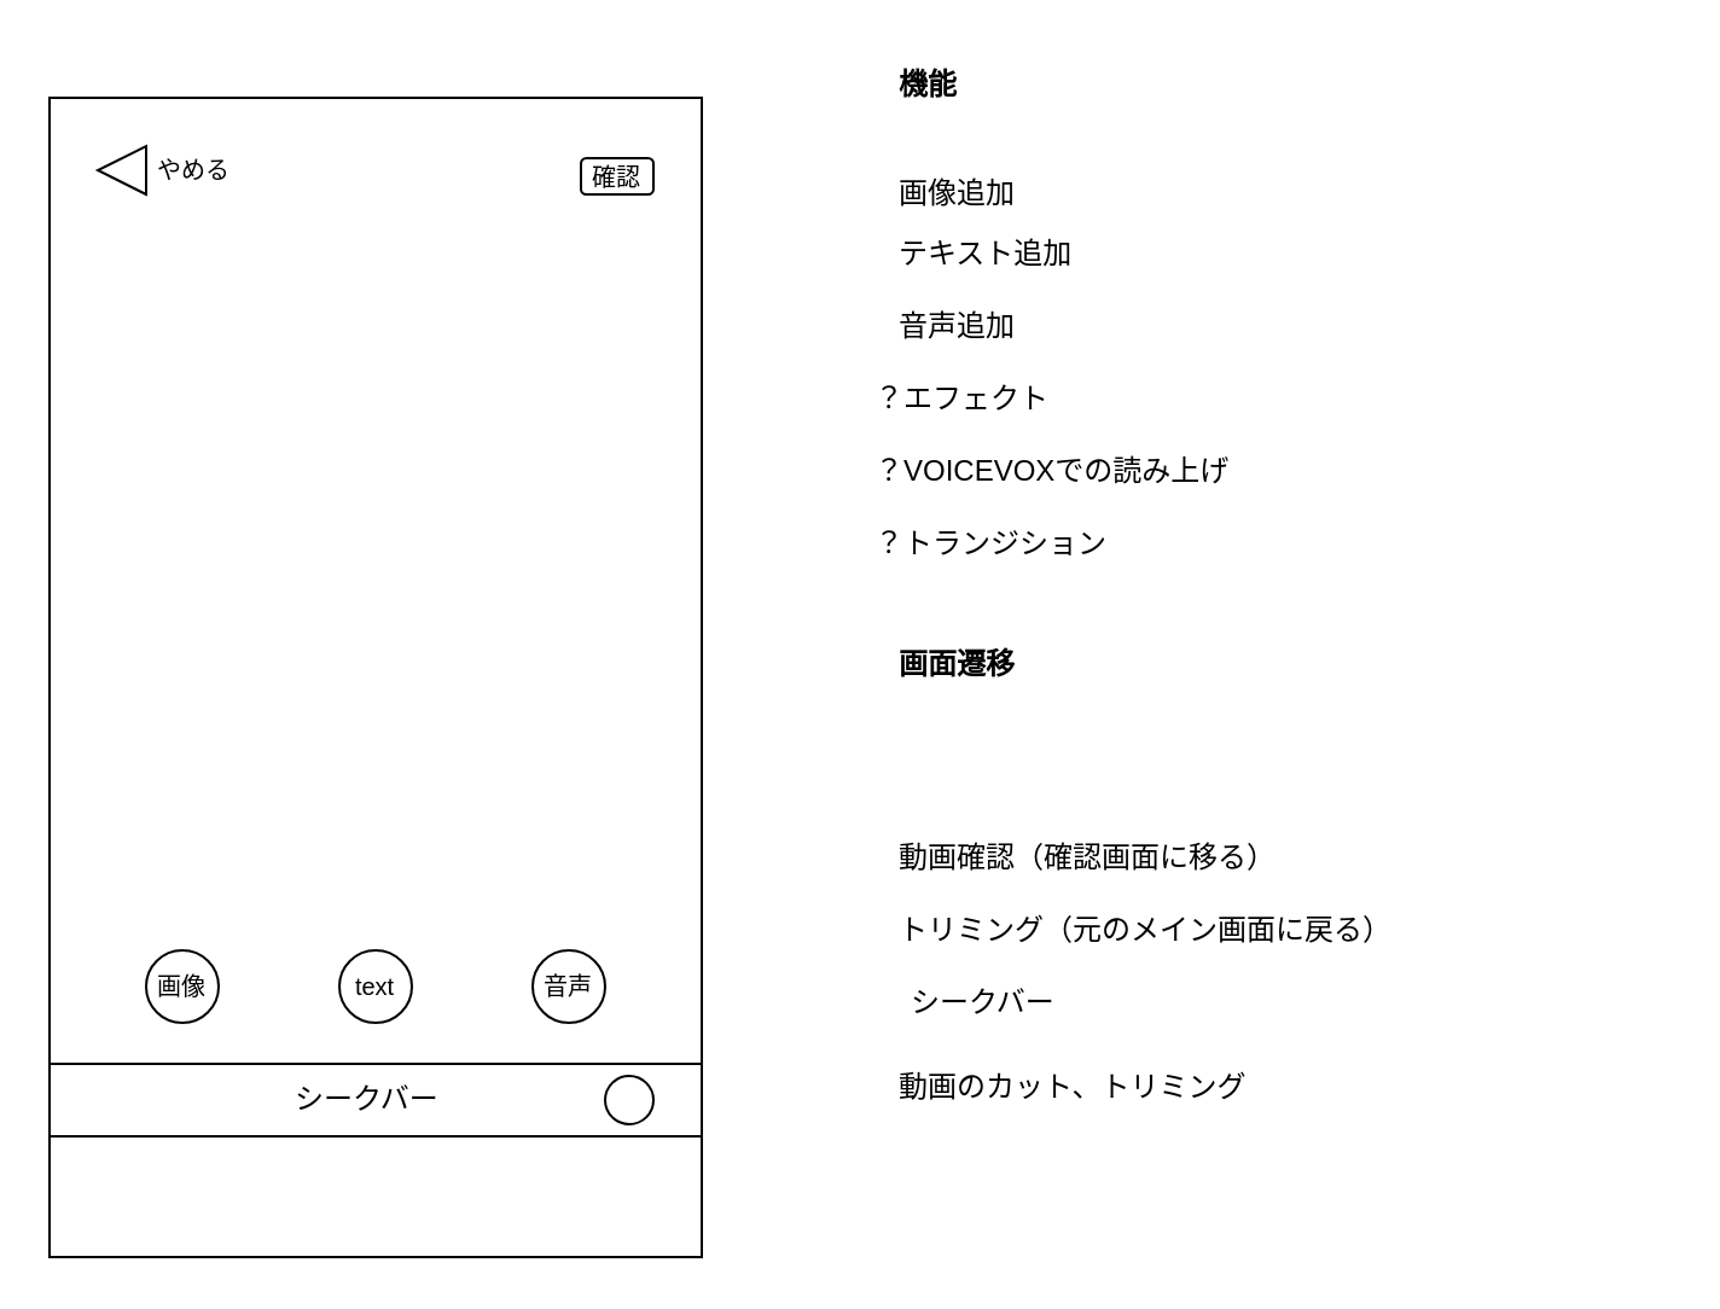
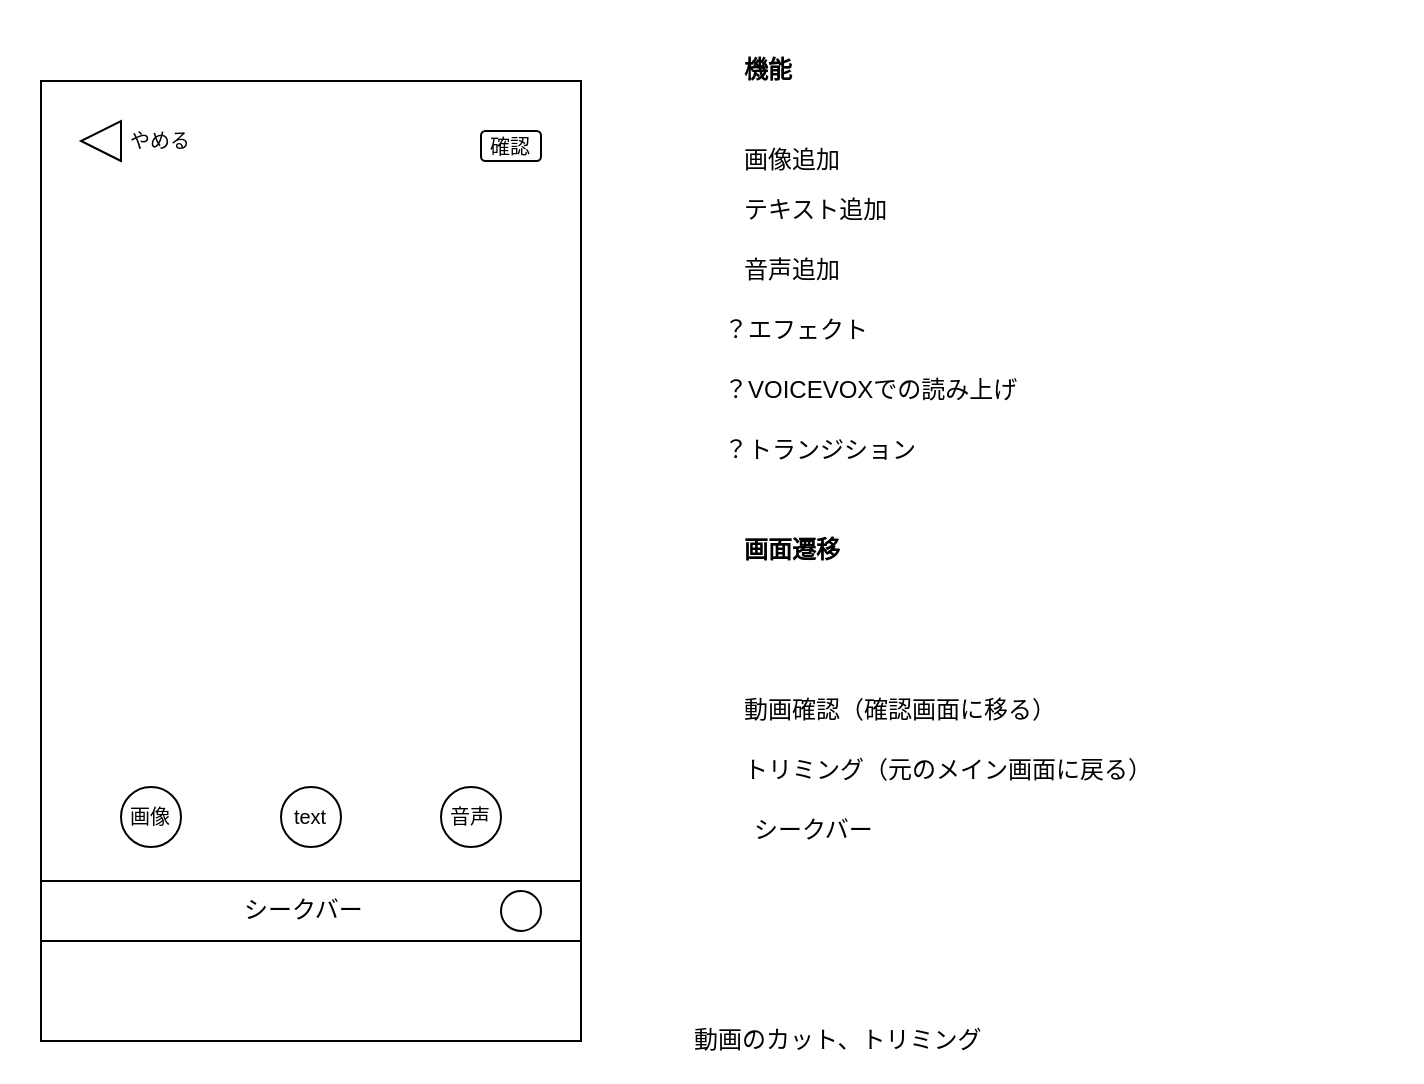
  <mxCell id="0" />
  <mxCell id="1" parent="0" />
  <mxCell id="2" value="音声追加" style="text;html=1;strokeColor=none;fillColor=none;align=left;verticalAlign=middle;whiteSpace=wrap;rounded=0;" parent="1" vertex="1"><mxGeometry x="370" y="120" width="60" height="30" as="geometry" /></mxCell>
  <mxCell id="3" value="" style="rounded=0;whiteSpace=wrap;html=1;fillColor=none;" parent="1" vertex="1"><mxGeometry x="20" y="40" width="270" height="480" as="geometry" /></mxCell>
  <mxCell id="4" value="&lt;b&gt;機能&lt;/b&gt;" style="text;html=1;strokeColor=none;fillColor=none;align=left;verticalAlign=middle;whiteSpace=wrap;rounded=0;" parent="1" vertex="1"><mxGeometry x="370" y="20" width="320" height="30" as="geometry" /></mxCell>
  <mxCell id="5" value="&lt;b&gt;画面遷移&lt;/b&gt;" style="text;html=1;strokeColor=none;fillColor=none;align=left;verticalAlign=middle;whiteSpace=wrap;rounded=0;" parent="1" vertex="1"><mxGeometry x="370" y="260" width="320" height="30" as="geometry" /></mxCell>
- <mxCell id="6" value="動画のカット、トリミング" style="text;html=1;strokeColor=none;fillColor=none;align=left;verticalAlign=middle;whiteSpace=wrap;rounded=0;" parent="1" vertex="1"><mxGeometry x="370" y="435" width="320" height="30" as="geometry" /></mxCell>
+ <mxCell id="6" value="動画のカット、トリミング" style="text;html=1;strokeColor=none;fillColor=none;align=left;verticalAlign=middle;whiteSpace=wrap;rounded=0;" parent="1" vertex="1"><mxGeometry x="345" y="505" width="320" height="30" as="geometry" /></mxCell>
  <mxCell id="7" value="テキスト追加" style="text;html=1;strokeColor=none;fillColor=none;align=left;verticalAlign=middle;whiteSpace=wrap;rounded=0;" parent="1" vertex="1"><mxGeometry x="370" y="90" width="80" height="30" as="geometry" /></mxCell>
  <mxCell id="8" value="画像追加&lt;span style=&quot;color: rgba(0, 0, 0, 0); font-family: monospace; font-size: 0px;&quot;&gt;%3CmxGraphModel%3E%3Croot%3E%3CmxCell%20id%3D%220%22%2F%3E%3CmxCell%20id%3D%221%22%20parent%3D%220%22%2F%3E%3CmxCell%20id%3D%222%22%20value%3D%22%E3%83%86%E3%82%AD%E3%82%B9%E3%83%88%E8%BF%BD%E5%8A%A0%22%20style%3D%22text%3Bhtml%3D1%3BstrokeColor%3Dnone%3BfillColor%3Dnone%3Balign%3Dleft%3BverticalAlign%3Dmiddle%3BwhiteSpace%3Dwrap%3Brounded%3D0%3B%22%20vertex%3D%221%22%20parent%3D%221%22%3E%3CmxGeometry%20x%3D%22440%22%20y%3D%22100%22%20width%3D%22320%22%20height%3D%2230%22%20as%3D%22geometry%22%2F%3E%3C%2FmxCell%3E%3C%2Froot%3E%3C%2FmxGraphModel%3E&lt;/span&gt;" style="text;html=1;strokeColor=none;fillColor=none;align=left;verticalAlign=middle;whiteSpace=wrap;rounded=0;" parent="1" vertex="1"><mxGeometry x="370" y="65" width="60" height="30" as="geometry" /></mxCell>
  <mxCell id="9" value="？エフェクト" style="text;html=1;strokeColor=none;fillColor=none;align=left;verticalAlign=middle;whiteSpace=wrap;rounded=0;" parent="1" vertex="1"><mxGeometry x="360" y="150" width="320" height="30" as="geometry" /></mxCell>
  <mxCell id="10" value="？VOICEVOXでの読み上げ" style="text;html=1;strokeColor=none;fillColor=none;align=left;verticalAlign=middle;whiteSpace=wrap;rounded=0;" parent="1" vertex="1"><mxGeometry x="360" y="180" width="320" height="30" as="geometry" /></mxCell>
  <mxCell id="11" value="動画確認（確認画面に移る）" style="text;html=1;strokeColor=none;fillColor=none;align=left;verticalAlign=middle;whiteSpace=wrap;rounded=0;" parent="1" vertex="1"><mxGeometry x="370" y="340" width="320" height="30" as="geometry" /></mxCell>
  <mxCell id="12" value="？トランジション" style="text;html=1;strokeColor=none;fillColor=none;align=left;verticalAlign=middle;whiteSpace=wrap;rounded=0;" parent="1" vertex="1"><mxGeometry x="360" y="210" width="320" height="30" as="geometry" /></mxCell>
  <mxCell id="13" value="トリミング（元のメイン画面に戻る）" style="text;html=1;strokeColor=none;fillColor=none;align=left;verticalAlign=middle;whiteSpace=wrap;rounded=0;" parent="1" vertex="1"><mxGeometry x="370" y="370" width="320" height="30" as="geometry" /></mxCell>
  <mxCell id="14" value="" style="rounded=0;whiteSpace=wrap;html=1;" vertex="1" parent="1"><mxGeometry x="20" y="440" width="270" height="30" as="geometry" /></mxCell>
  <mxCell id="15" value="" style="ellipse;whiteSpace=wrap;html=1;" vertex="1" parent="1"><mxGeometry x="60" y="393" width="30" height="30" as="geometry" /></mxCell>
  <mxCell id="16" value="" style="ellipse;whiteSpace=wrap;html=1;" vertex="1" parent="1"><mxGeometry x="140" y="393" width="30" height="30" as="geometry" /></mxCell>
  <mxCell id="17" value="" style="ellipse;whiteSpace=wrap;html=1;" vertex="1" parent="1"><mxGeometry x="220" y="393" width="30" height="30" as="geometry" /></mxCell>
  <mxCell id="18" value="" style="triangle;whiteSpace=wrap;html=1;rotation=-180;" vertex="1" parent="1"><mxGeometry x="40" y="60" width="20" height="20" as="geometry" /></mxCell>
  <mxCell id="19" value="" style="rounded=1;whiteSpace=wrap;html=1;" vertex="1" parent="1"><mxGeometry x="240" y="65" width="30" height="15" as="geometry" /></mxCell>
  <mxCell id="20" value="" style="ellipse;whiteSpace=wrap;html=1;" vertex="1" parent="1"><mxGeometry x="250" y="445" width="20" height="20" as="geometry" /></mxCell>
  <mxCell id="21" value="シークバー" style="text;html=1;strokeColor=none;fillColor=none;align=left;verticalAlign=middle;whiteSpace=wrap;rounded=0;" vertex="1" parent="1"><mxGeometry x="375" y="400" width="70" height="30" as="geometry" /></mxCell>
  <mxCell id="22" value="&lt;font style=&quot;font-size: 10px;&quot;&gt;やめる&lt;/font&gt;" style="text;html=1;strokeColor=none;fillColor=none;align=center;verticalAlign=middle;whiteSpace=wrap;rounded=0;" vertex="1" parent="1"><mxGeometry x="50" y="55" width="60" height="30" as="geometry" /></mxCell>
  <mxCell id="23" value="&lt;font style=&quot;font-size: 10px;&quot;&gt;確認&lt;/font&gt;" style="text;html=1;strokeColor=none;fillColor=none;align=center;verticalAlign=middle;whiteSpace=wrap;rounded=0;" vertex="1" parent="1"><mxGeometry x="225" y="57.5" width="60" height="30" as="geometry" /></mxCell>
  <mxCell id="24" value="画像" style="text;html=1;strokeColor=none;fillColor=none;align=center;verticalAlign=middle;whiteSpace=wrap;rounded=0;fontSize=10;" vertex="1" parent="1"><mxGeometry x="45" y="393" width="60" height="30" as="geometry" /></mxCell>
  <mxCell id="25" value="text" style="text;html=1;strokeColor=none;fillColor=none;align=center;verticalAlign=middle;whiteSpace=wrap;rounded=0;fontSize=10;" vertex="1" parent="1"><mxGeometry x="125" y="393" width="60" height="30" as="geometry" /></mxCell>
  <mxCell id="26" value="音声" style="text;html=1;strokeColor=none;fillColor=none;align=center;verticalAlign=middle;whiteSpace=wrap;rounded=0;fontSize=10;" vertex="1" parent="1"><mxGeometry x="205" y="393" width="60" height="30" as="geometry" /></mxCell>
  <mxCell id="27" value="シークバー" style="text;html=1;strokeColor=none;fillColor=none;align=left;verticalAlign=middle;whiteSpace=wrap;rounded=0;" vertex="1" parent="1"><mxGeometry x="120" y="440" width="70" height="30" as="geometry" /></mxCell>
